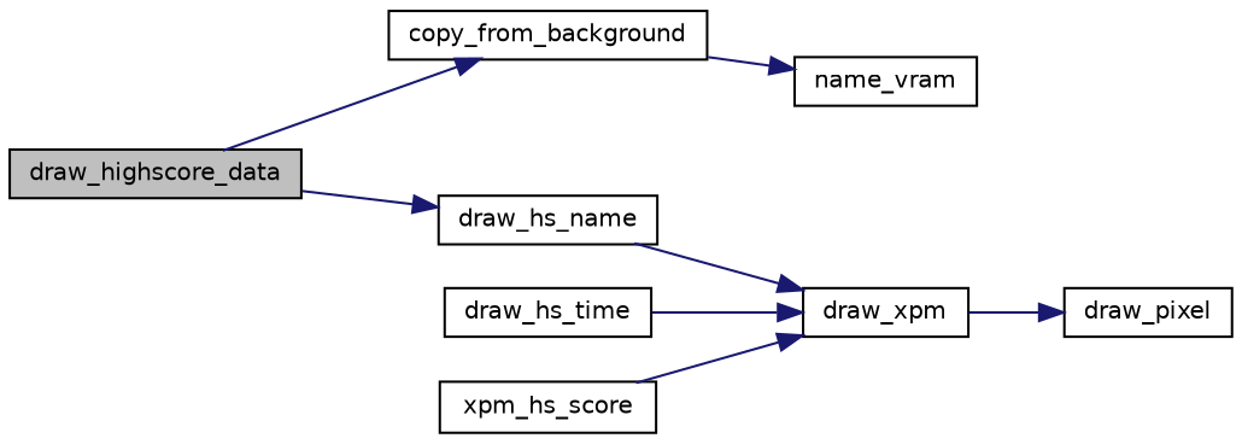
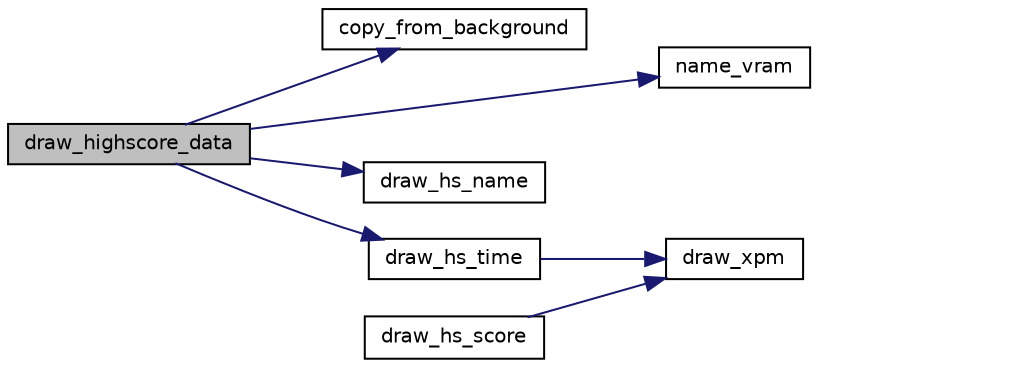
  digraph {
    rankdir=LR
    node [color=black fillcolor=white fontname=Helvetica fontsize=10 shape=record style=filled]
    edge [color=midnightblue fontname=Helvetica fontsize=10 labelfontname=Helvetica labelfontsize=10 style=solid]
    n1 [fillcolor=grey75 fontcolor=black height=0.2 label=draw_highscore_data width=0.4]
    n2 [height=0.2 label=copy_from_background width=0.4]
    n3 [height=0.2 label=draw_hs_name width=0.4]
    n4 [height=0.2 label=draw_hs_time width=0.4]
    n5 [height=0.2 label=name_vram width=0.4]
    n6 [height=0.2 label=draw_xpm width=0.4]
-   n7 [height=0.2 label=xpm_hs_score width=0.4]
-   n8 [height=0.2 label=draw_pixel width=0.4]
+   n7 [height=0.2 label=draw_hs_score width=0.4]
    n1 -> n2
    n1 -> n3
-   n2 -> n5
-   n3 -> n6
+   n1 -> n4
+   n1 -> n5
    n4 -> n6
-   n6 -> n8
    n7 -> n6
  }
